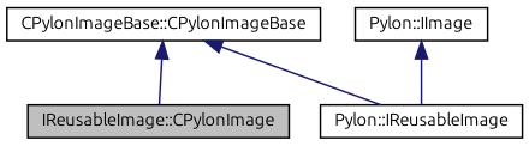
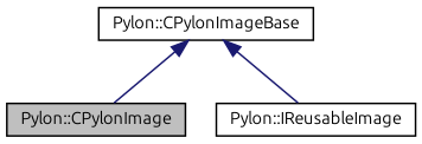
  digraph {
    fontname=Ubuntu
    node [color=black fillcolor=white fontname=Ubuntu fontsize=10 shape=record style=filled]
    edge [color=midnightblue dir=back fontname=Ubuntu fontsize=10 labelfontname=Helvetica labelfontsize=10 style=solid]
-   n1 [fillcolor=grey75 fontcolor=black height=0.2 label="IReusableImage::CPylonImage" width=0.4]
-   n2 [height=0.2 label="CPylonImageBase::CPylonImageBase" width=0.4]
+   n1 [fillcolor=grey75 fontcolor=black height=0.2 label="Pylon::CPylonImage" width=0.4]
+   n2 [height=0.2 label="Pylon::CPylonImageBase" width=0.4]
    n3 [height=0.2 label="Pylon::IReusableImage" width=0.4]
-   n4 [height=0.2 label="Pylon::IImage" width=0.4]
    n2 -> n1
    n2 -> n3
-   n4 -> n3
  }
